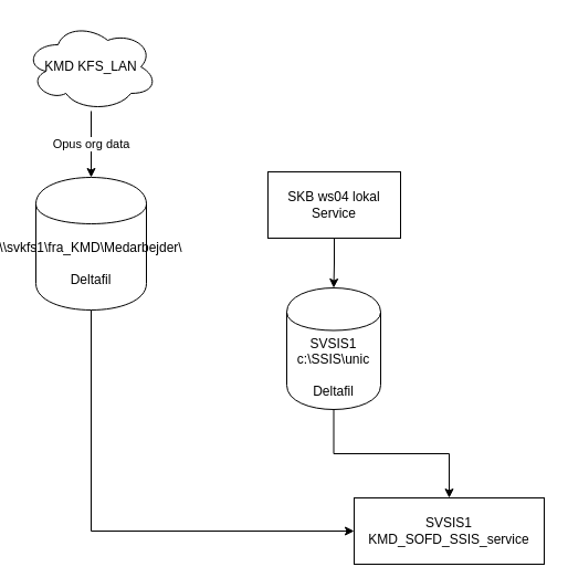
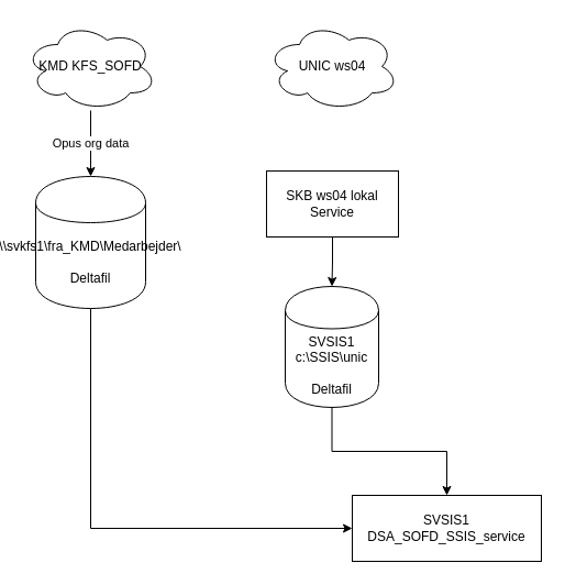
  <mxCell id="0" />
  <mxCell id="1" parent="0" />
  <mxCell id="2" style="edgeStyle=orthogonalEdgeStyle;rounded=0;orthogonalLoop=1;jettySize=auto;html=1;entryX=0;entryY=0.5;entryDx=0;entryDy=0;" edge="1" parent="1" source="3" target="11"><mxGeometry relative="1" as="geometry"><Array as="points"><mxPoint x="80" y="480" /></Array></mxGeometry></mxCell>
  <mxCell id="3" value="&lt;div&gt;\\svkfs1\fra_KMD\Medarbejder\&lt;/div&gt;&lt;div&gt;&lt;br&gt;&lt;/div&gt;&lt;div&gt;Deltafil&lt;br&gt;&lt;/div&gt;" style="shape=cylinder;whiteSpace=wrap;html=1;boundedLbl=1;backgroundOutline=1;" vertex="1" parent="1"><mxGeometry x="30" y="160" width="100" height="120" as="geometry" /></mxCell>
  <mxCell id="4" value="Opus org data" style="edgeStyle=orthogonalEdgeStyle;rounded=0;orthogonalLoop=1;jettySize=auto;html=1;" edge="1" parent="1" source="5" target="3"><mxGeometry relative="1" as="geometry" /></mxCell>
- <mxCell id="5" value="KMD KFS_LAN" style="ellipse;shape=cloud;whiteSpace=wrap;html=1;" vertex="1" parent="1"><mxGeometry x="20" y="20" width="120" height="80" as="geometry" /></mxCell>
+ <mxCell id="5" value="KMD KFS_SOFD" style="ellipse;shape=cloud;whiteSpace=wrap;html=1;" vertex="1" parent="1"><mxGeometry x="20" y="20" width="120" height="80" as="geometry" /></mxCell>
+ <mxCell id="6" value="UNIC ws04" style="ellipse;shape=cloud;whiteSpace=wrap;html=1;" vertex="1" parent="1"><mxGeometry x="240" y="20" width="120" height="80" as="geometry" /></mxCell>
  <mxCell id="7" style="edgeStyle=orthogonalEdgeStyle;rounded=0;orthogonalLoop=1;jettySize=auto;html=1;" edge="1" parent="1" source="8" target="10"><mxGeometry relative="1" as="geometry" /></mxCell>
  <mxCell id="8" value="SKB ws04 lokal Service" style="rounded=0;whiteSpace=wrap;html=1;" vertex="1" parent="1"><mxGeometry x="240" y="155" width="120" height="60" as="geometry" /></mxCell>
  <mxCell id="9" style="edgeStyle=orthogonalEdgeStyle;rounded=0;orthogonalLoop=1;jettySize=auto;html=1;entryX=0.5;entryY=0;entryDx=0;entryDy=0;" edge="1" parent="1" source="10" target="11"><mxGeometry relative="1" as="geometry" /></mxCell>
  <mxCell id="10" value="&lt;div&gt;SVSIS1 &lt;br&gt;&lt;/div&gt;&lt;div&gt;c:\SSIS\unic&lt;br&gt;&lt;/div&gt;&lt;div&gt;&lt;br&gt;&lt;/div&gt;&lt;div&gt;Deltafil&lt;br&gt;&lt;/div&gt;" style="shape=cylinder;whiteSpace=wrap;html=1;boundedLbl=1;backgroundOutline=1;" vertex="1" parent="1"><mxGeometry x="257" y="260" width="85" height="110" as="geometry" /></mxCell>
- <mxCell id="11" value="&lt;div&gt;SVSIS1&lt;/div&gt;&lt;div&gt;KMD_SOFD_SSIS_service&lt;br&gt;&lt;/div&gt;" style="rounded=0;whiteSpace=wrap;html=1;" vertex="1" parent="1"><mxGeometry x="318" y="450" width="172" height="60" as="geometry" /></mxCell>
+ <mxCell id="11" value="&lt;div&gt;SVSIS1&lt;/div&gt;&lt;div&gt;DSA_SOFD_SSIS_service&lt;br&gt;&lt;/div&gt;" style="rounded=0;whiteSpace=wrap;html=1;" vertex="1" parent="1"><mxGeometry x="318" y="450" width="172" height="60" as="geometry" /></mxCell>
